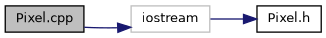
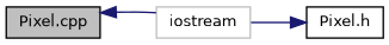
  digraph {
    rankdir=LR
    node [color=black fillcolor=white fontname=Helvetica fontsize=10 shape=record style=filled]
    edge [color=midnightblue fontname=Helvetica fontsize=10 labelfontname=Helvetica labelfontsize=10 style=solid]
    n1 [fillcolor=grey75 fontcolor=black height=0.2 label="Pixel.cpp" width=0.4]
    n2 [color=grey75 height=0.2 label=iostream width=0.4]
    n3 [height=0.2 label="Pixel.h" width=0.4]
-   n1 -> n2
+   n2 -> n1
    n2 -> n3
  }
